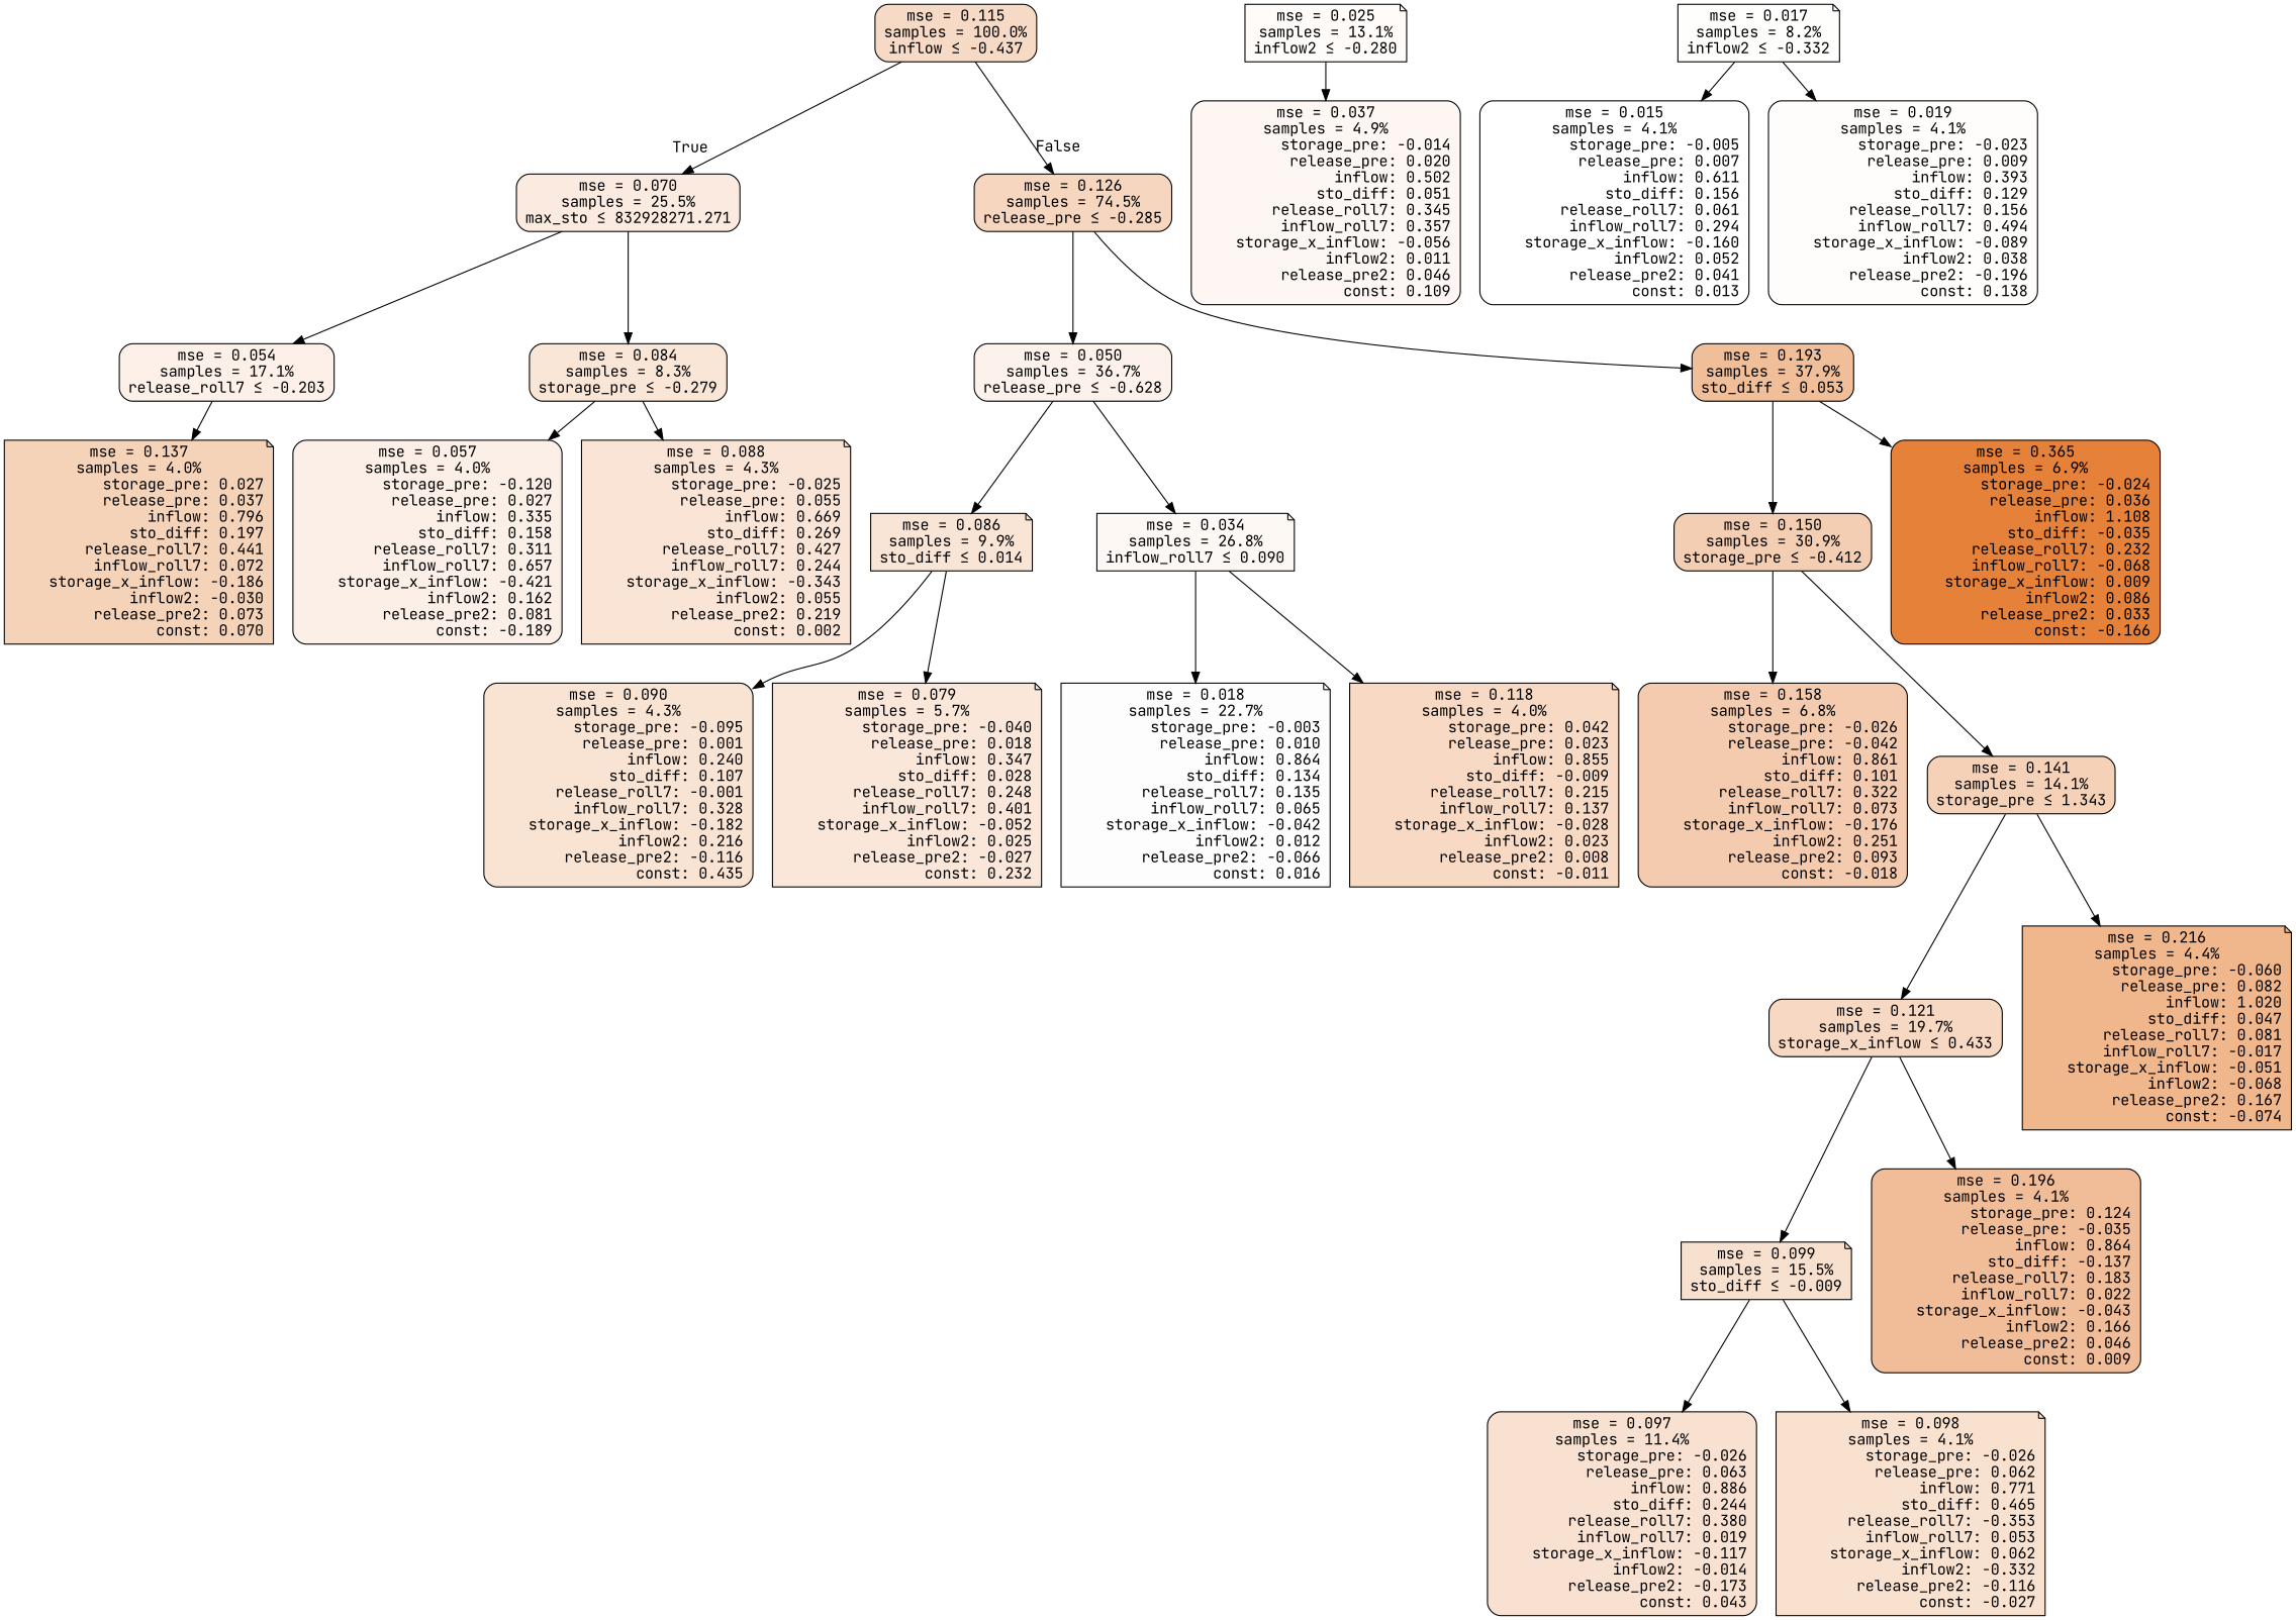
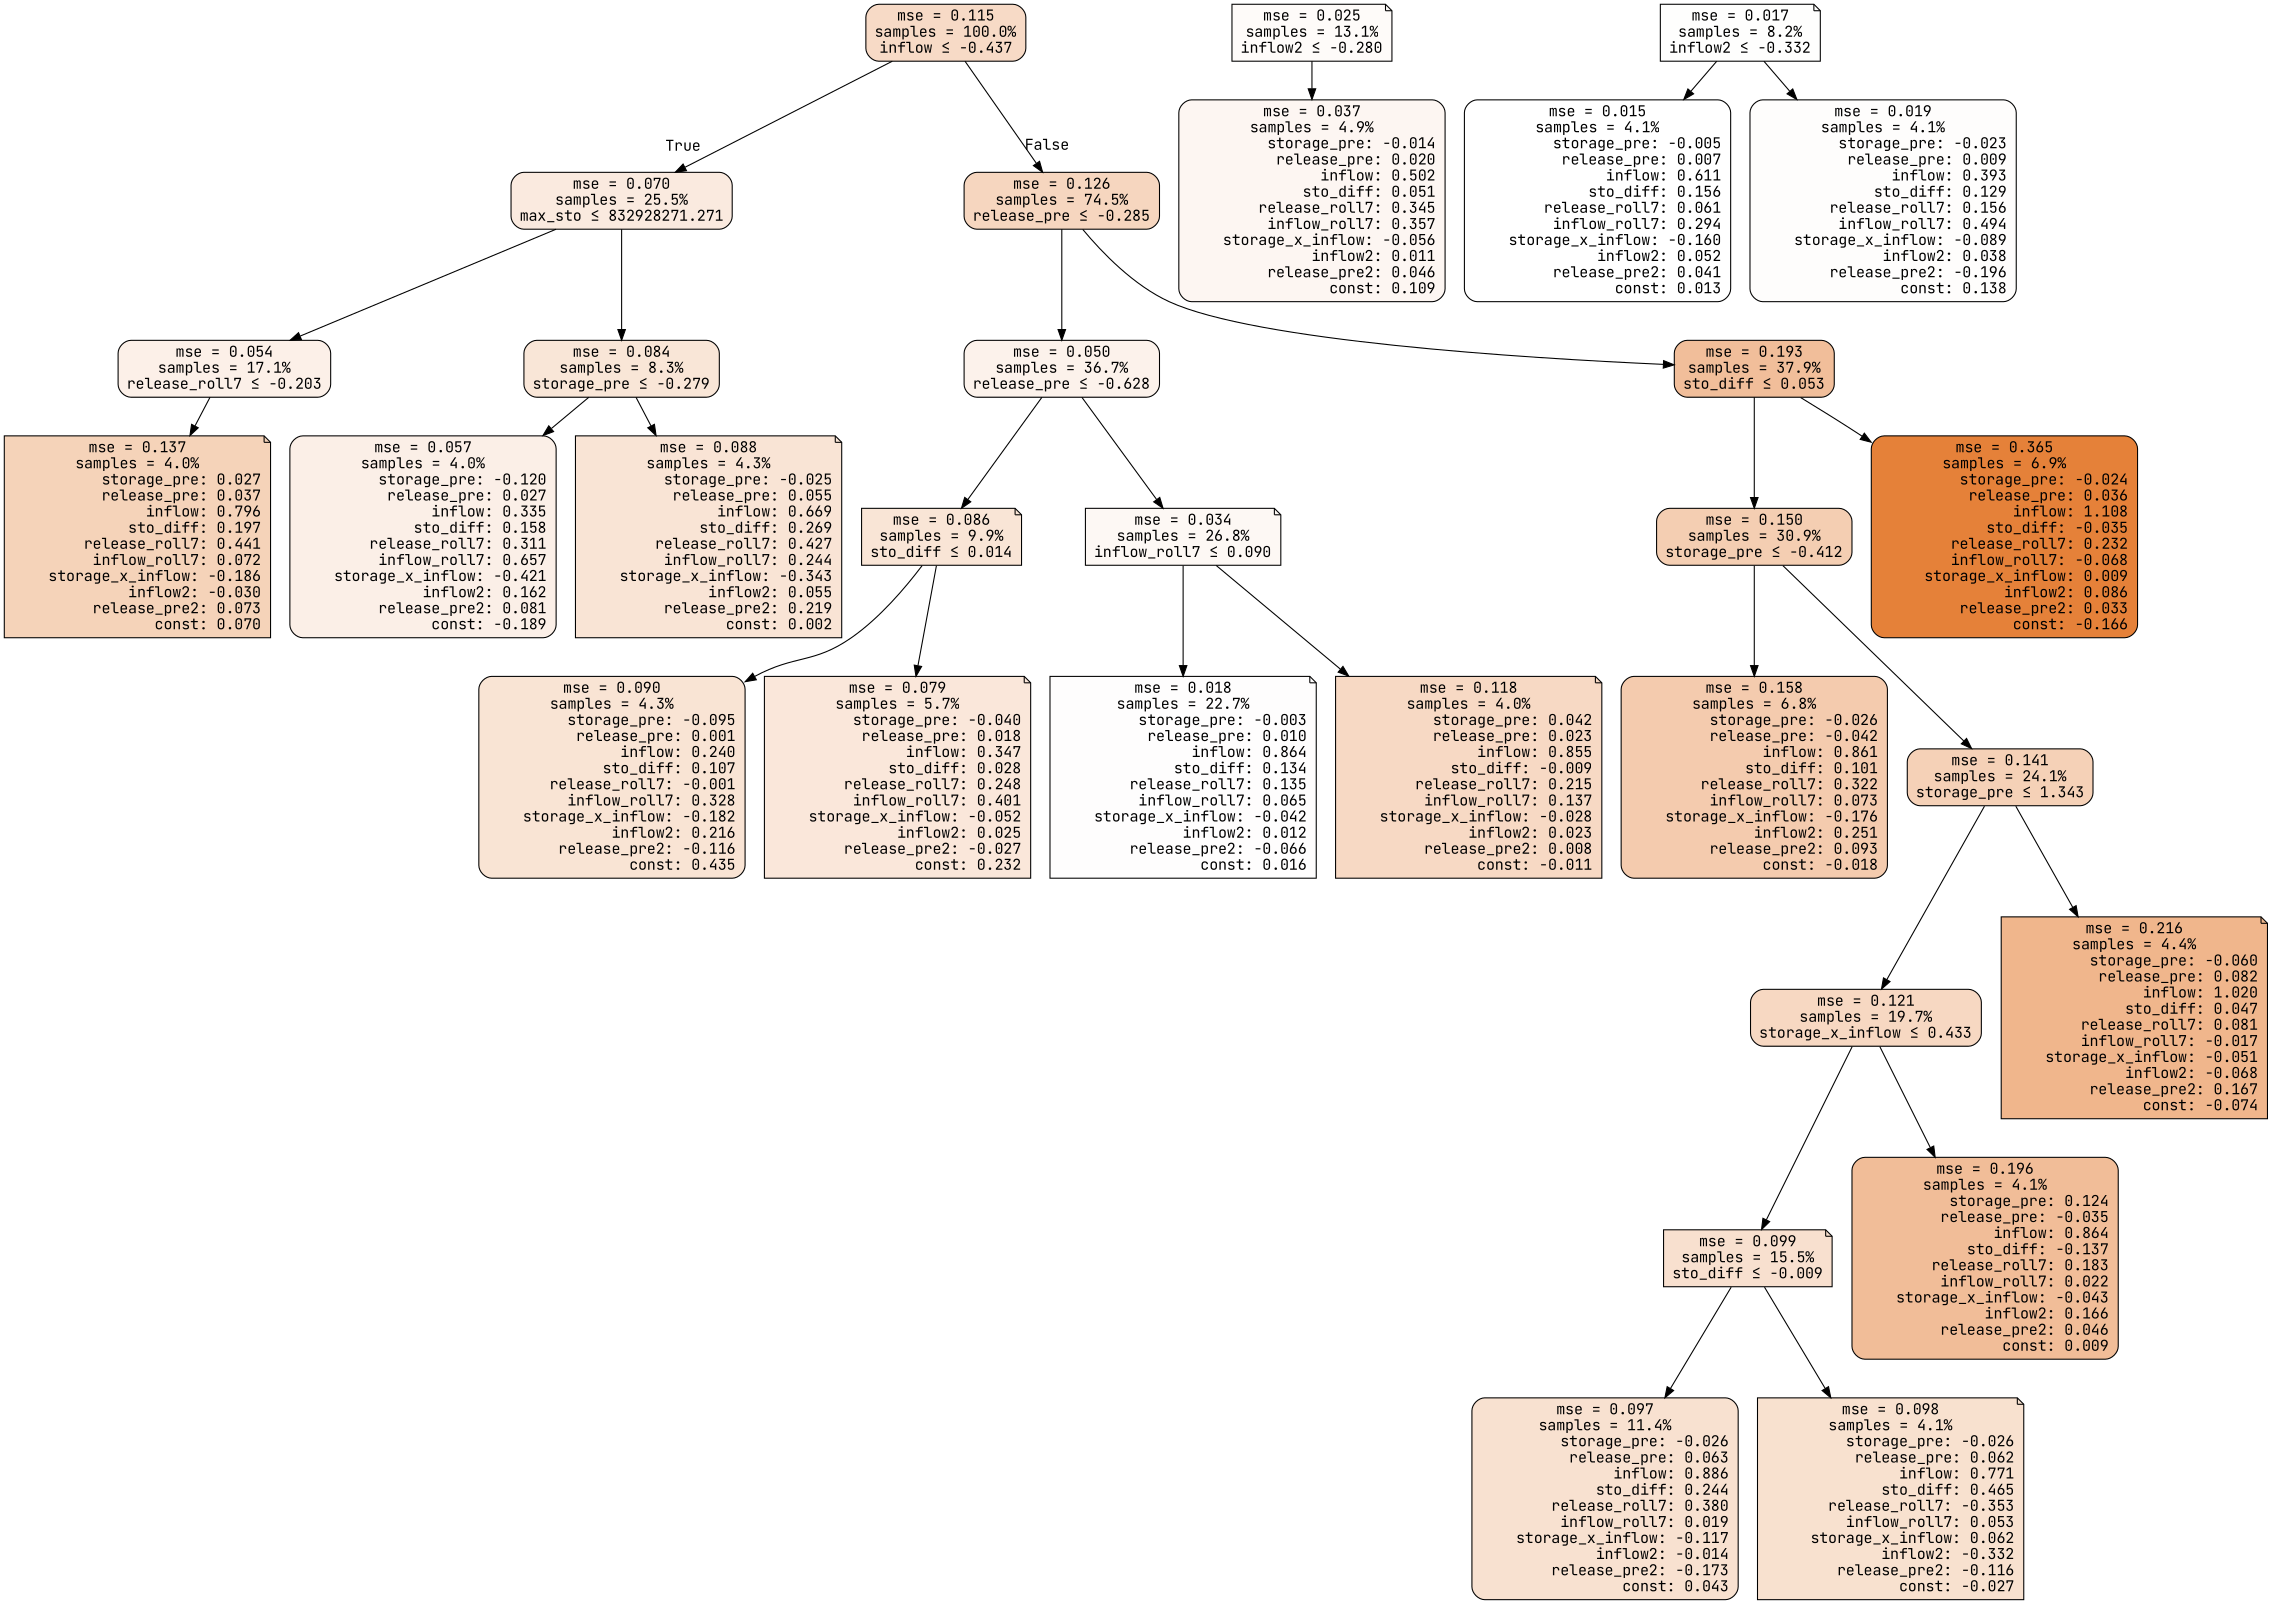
  digraph {
    fontname="JetBrains Mono"
    node [color=black fontname="JetBrains Mono" shape=box style="filled, rounded"]
    edge [fontname="JetBrains Mono"]
    n1 [fillcolor="#f7dac6" label="mse = 0.115\nsamples = 100.0%\ninflow &le; -0.437"]
    n2 [fillcolor="#faeadf" label="mse = 0.070\nsamples = 25.5%\nmax_sto &le; 832928271.271"]
    n3 [fillcolor="#f6d6bf" label="mse = 0.126\nsamples = 74.5%\nrelease_pre &le; -0.285"]
    n4 [fillcolor="#fcf0e8" label="mse = 0.054\nsamples = 17.1%\nrelease_roll7 &le; -0.203"]
    n5 [fillcolor="#f9e6d7" label="mse = 0.084\nsamples = 8.3%\nstorage_pre &le; -0.279"]
    n6 [fillcolor="#fcf2eb" label="mse = 0.050\nsamples = 36.7%\nrelease_pre &le; -0.628"]
    n7 [fillcolor="#f1be9a" label="mse = 0.193\nsamples = 37.9%\nsto_diff &le; 0.053"]
    n8 [fillcolor="#f5d3b9" label="mse = 0.137\nsamples = 4.0%\n          storage_pre: 0.027\n          release_pre: 0.037\n               inflow: 0.796\n             sto_diff: 0.197\n        release_roll7: 0.441\n         inflow_roll7: 0.072\n    storage_x_inflow: -0.186\n             inflow2: -0.030\n         release_pre2: 0.073\n                const: 0.070" shape=note]
    n9 [fillcolor="#fbefe7" label="mse = 0.057\nsamples = 4.0%\n         storage_pre: -0.120\n          release_pre: 0.027\n               inflow: 0.335\n             sto_diff: 0.158\n        release_roll7: 0.311\n         inflow_roll7: 0.657\n    storage_x_inflow: -0.421\n              inflow2: 0.162\n         release_pre2: 0.081\n               const: -0.189"]
    n10 [fillcolor="#f9e4d5" label="mse = 0.088\nsamples = 4.3%\n         storage_pre: -0.025\n          release_pre: 0.055\n               inflow: 0.669\n             sto_diff: 0.269\n        release_roll7: 0.427\n         inflow_roll7: 0.244\n    storage_x_inflow: -0.343\n              inflow2: 0.055\n         release_pre2: 0.219\n                const: 0.002" shape=note]
    n11 [fillcolor="#fefbf9" label="mse = 0.025\nsamples = 13.1%\ninflow2 &le; -0.280" shape=note]
    n12 [fillcolor="#fdf6f2" label="mse = 0.037\nsamples = 4.9%\n         storage_pre: -0.014\n          release_pre: 0.020\n               inflow: 0.502\n             sto_diff: 0.051\n        release_roll7: 0.345\n         inflow_roll7: 0.357\n    storage_x_inflow: -0.056\n              inflow2: 0.011\n         release_pre2: 0.046\n                const: 0.109"]
    n13 [fillcolor="#fefefd" label="mse = 0.017\nsamples = 8.2%\ninflow2 &le; -0.332" shape=note]
    n14 [fillcolor="#ffffff" label="mse = 0.015\nsamples = 4.1%\n         storage_pre: -0.005\n          release_pre: 0.007\n               inflow: 0.611\n             sto_diff: 0.156\n        release_roll7: 0.061\n         inflow_roll7: 0.294\n    storage_x_inflow: -0.160\n              inflow2: 0.052\n         release_pre2: 0.041\n                const: 0.013"]
    n15 [fillcolor="#fefdfc" label="mse = 0.019\nsamples = 4.1%\n         storage_pre: -0.023\n          release_pre: 0.009\n               inflow: 0.393\n             sto_diff: 0.129\n        release_roll7: 0.156\n         inflow_roll7: 0.494\n    storage_x_inflow: -0.089\n              inflow2: 0.038\n        release_pre2: -0.196\n                const: 0.138"]
    n16 [fillcolor="#f9e5d6" label="mse = 0.086\nsamples = 9.9%\nsto_diff &le; 0.014" shape=note]
    n17 [fillcolor="#fdf8f4" label="mse = 0.034\nsamples = 26.8%\ninflow_roll7 &le; 0.090" shape=note]
    n18 [fillcolor="#f4ceb2" label="mse = 0.150\nsamples = 30.9%\nstorage_pre &le; -0.412"]
    n19 [fillcolor="#e58139" label="mse = 0.365\nsamples = 6.9%\n         storage_pre: -0.024\n          release_pre: 0.036\n               inflow: 1.108\n            sto_diff: -0.035\n        release_roll7: 0.232\n        inflow_roll7: -0.068\n     storage_x_inflow: 0.009\n              inflow2: 0.086\n         release_pre2: 0.033\n               const: -0.166"]
    n20 [fillcolor="#f9e4d4" label="mse = 0.090\nsamples = 4.3%\n         storage_pre: -0.095\n          release_pre: 0.001\n               inflow: 0.240\n             sto_diff: 0.107\n       release_roll7: -0.001\n         inflow_roll7: 0.328\n    storage_x_inflow: -0.182\n              inflow2: 0.216\n        release_pre2: -0.116\n                const: 0.435"]
    n21 [fillcolor="#fae7da" label="mse = 0.079\nsamples = 5.7%\n         storage_pre: -0.040\n          release_pre: 0.018\n               inflow: 0.347\n             sto_diff: 0.028\n        release_roll7: 0.248\n         inflow_roll7: 0.401\n    storage_x_inflow: -0.052\n              inflow2: 0.025\n        release_pre2: -0.027\n                const: 0.232" shape=note]
    n22 [fillcolor="#fefdfd" label="mse = 0.018\nsamples = 22.7%\n         storage_pre: -0.003\n          release_pre: 0.010\n               inflow: 0.864\n             sto_diff: 0.134\n        release_roll7: 0.135\n         inflow_roll7: 0.065\n    storage_x_inflow: -0.042\n              inflow2: 0.012\n        release_pre2: -0.066\n                const: 0.016" shape=note]
    n23 [fillcolor="#f7d9c4" label="mse = 0.118\nsamples = 4.0%\n          storage_pre: 0.042\n          release_pre: 0.023\n               inflow: 0.855\n            sto_diff: -0.009\n        release_roll7: 0.215\n         inflow_roll7: 0.137\n    storage_x_inflow: -0.028\n              inflow2: 0.023\n         release_pre2: 0.008\n               const: -0.011" shape=note]
    n24 [fillcolor="#f4cbae" label="mse = 0.158\nsamples = 6.8%\n         storage_pre: -0.026\n         release_pre: -0.042\n               inflow: 0.861\n             sto_diff: 0.101\n        release_roll7: 0.322\n         inflow_roll7: 0.073\n    storage_x_inflow: -0.176\n              inflow2: 0.251\n         release_pre2: 0.093\n               const: -0.018"]
-   n25 [fillcolor="#f5d1b7" label="mse = 0.141\nsamples = 14.1%\nstorage_pre &le; 1.343"]
+   n25 [fillcolor="#f5d1b7" label="mse = 0.141\nsamples = 24.1%\nstorage_pre &le; 1.343"]
    n26 [fillcolor="#f7d8c2" label="mse = 0.121\nsamples = 19.7%\nstorage_x_inflow &le; 0.433"]
    n27 [fillcolor="#f0b68c" label="mse = 0.216\nsamples = 4.4%\n         storage_pre: -0.060\n          release_pre: 0.082\n               inflow: 1.020\n             sto_diff: 0.047\n        release_roll7: 0.081\n        inflow_roll7: -0.017\n    storage_x_inflow: -0.051\n             inflow2: -0.068\n         release_pre2: 0.167\n               const: -0.074" shape=note]
    n28 [fillcolor="#f8e0cf" label="mse = 0.099\nsamples = 15.5%\nsto_diff &le; -0.009" shape=note]
    n29 [fillcolor="#f1bd98" label="mse = 0.196\nsamples = 4.1%\n          storage_pre: 0.124\n         release_pre: -0.035\n               inflow: 0.864\n            sto_diff: -0.137\n        release_roll7: 0.183\n         inflow_roll7: 0.022\n    storage_x_inflow: -0.043\n              inflow2: 0.166\n         release_pre2: 0.046\n                const: 0.009"]
    n30 [fillcolor="#f8e1d0" label="mse = 0.097\nsamples = 11.4%\n         storage_pre: -0.026\n          release_pre: 0.063\n               inflow: 0.886\n             sto_diff: 0.244\n        release_roll7: 0.380\n         inflow_roll7: 0.019\n    storage_x_inflow: -0.117\n             inflow2: -0.014\n        release_pre2: -0.173\n                const: 0.043"]
    n31 [fillcolor="#f8e1cf" label="mse = 0.098\nsamples = 4.1%\n         storage_pre: -0.026\n          release_pre: 0.062\n               inflow: 0.771\n             sto_diff: 0.465\n       release_roll7: -0.353\n         inflow_roll7: 0.053\n     storage_x_inflow: 0.062\n             inflow2: -0.332\n        release_pre2: -0.116\n               const: -0.027" shape=note]
    n1 -> n2 [headlabel=True labelangle=45 labeldistance=2.5]
    n1 -> n3 [headlabel=False labelangle=-45 labeldistance=2.5]
    n2 -> n4
    n2 -> n5
    n3 -> n6
    n3 -> n7
    n4 -> n8
    n5 -> n9
    n5 -> n10
    n6 -> n16
    n6 -> n17
    n7 -> n18
    n7 -> n19
    n11 -> n12
    n13 -> n14
    n13 -> n15
    n16 -> n20
    n16 -> n21
    n17 -> n22
    n17 -> n23
    n18 -> n24
    n18 -> n25
    n25 -> n26
    n25 -> n27
    n26 -> n28
    n26 -> n29
    n28 -> n30
    n28 -> n31
  }
